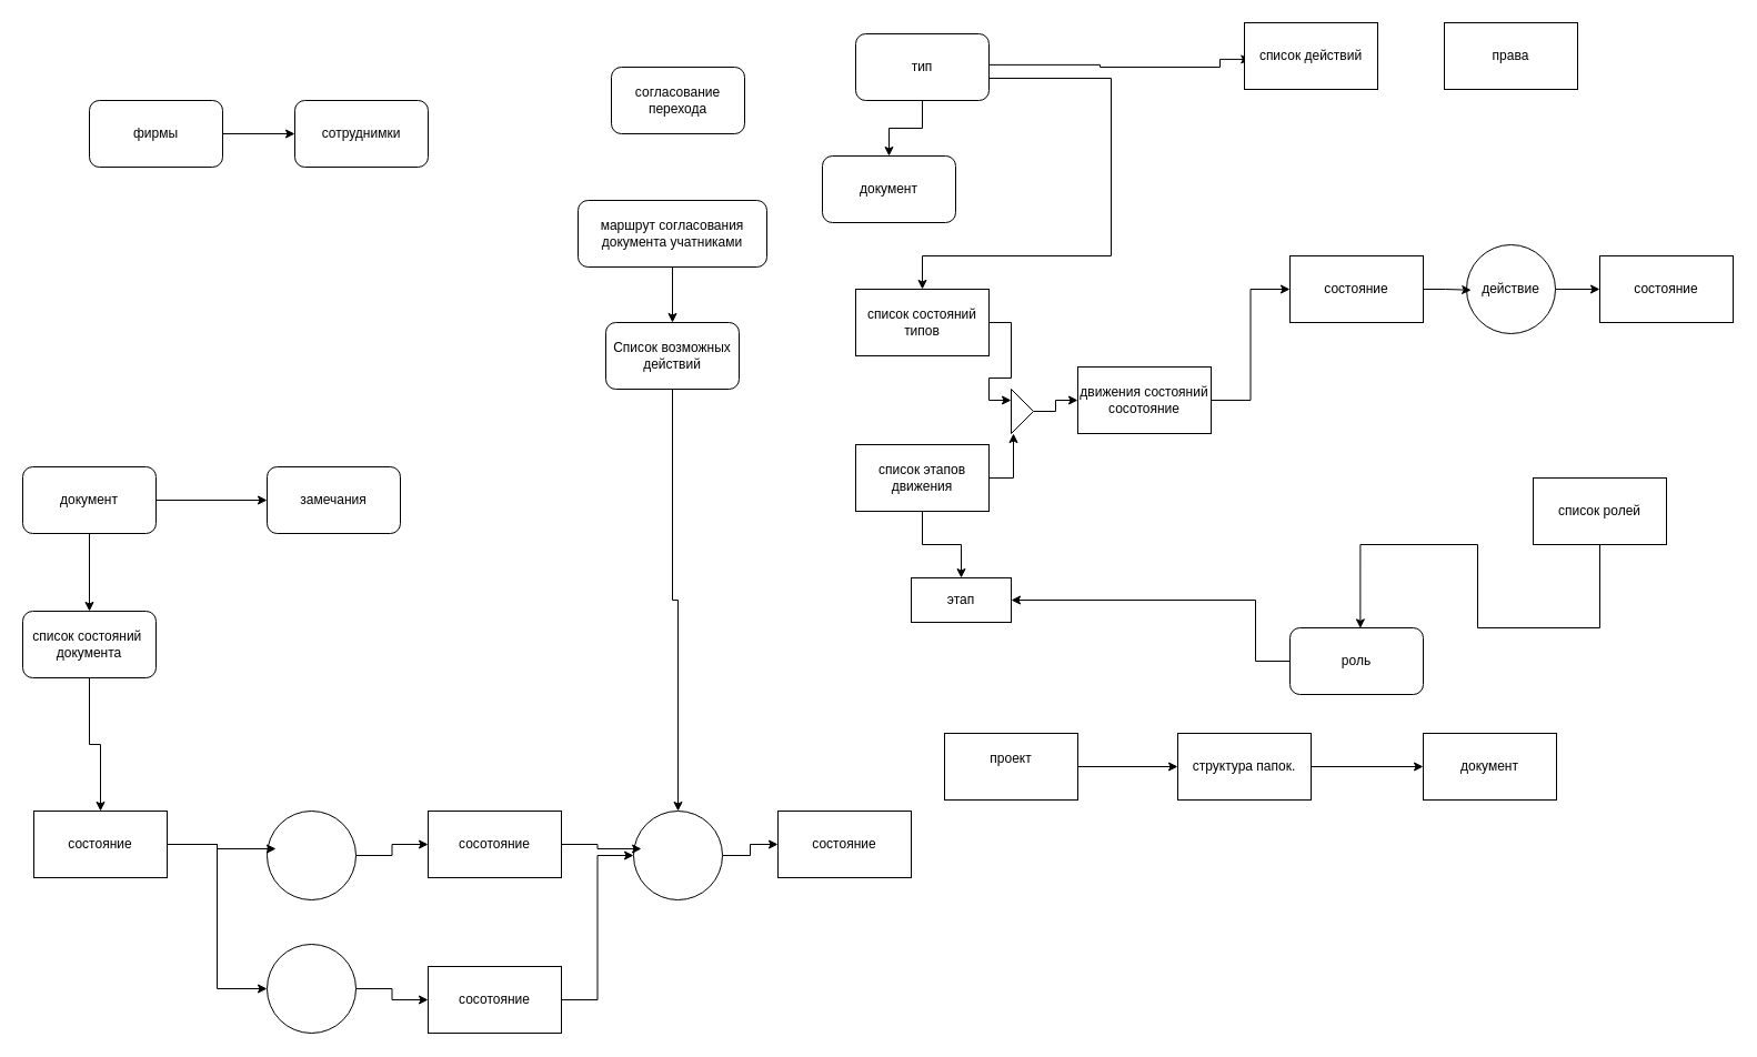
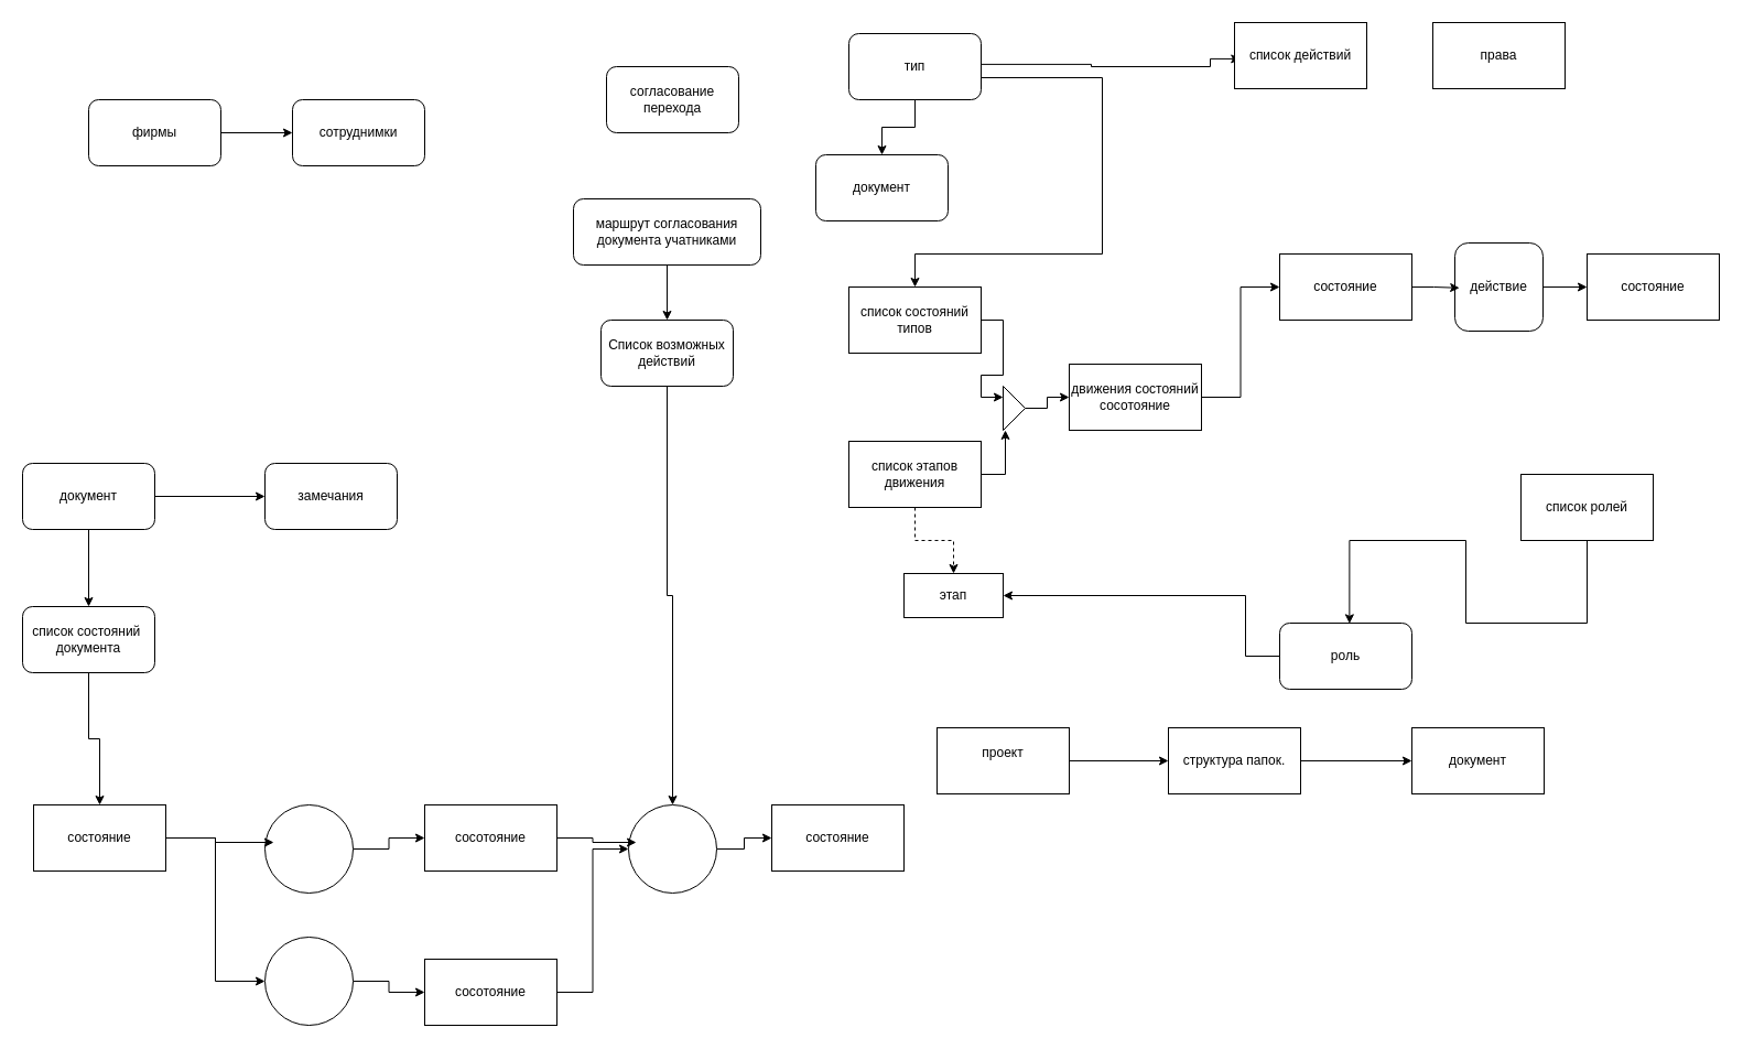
  <mxCell id="0" />
  <mxCell id="1" parent="0" />
  <mxCell id="2" style="edgeStyle=orthogonalEdgeStyle;rounded=0;orthogonalLoop=1;jettySize=auto;html=1;" edge="1" parent="1" source="3" target="4"><mxGeometry relative="1" as="geometry" /></mxCell>
  <mxCell id="3" value="фирмы" style="rounded=1;whiteSpace=wrap;html=1;" vertex="1" parent="1"><mxGeometry x="80" y="90" width="120" height="60" as="geometry" /></mxCell>
  <mxCell id="4" value="сотруднимки" style="rounded=1;whiteSpace=wrap;html=1;" vertex="1" parent="1"><mxGeometry x="265" y="90" width="120" height="60" as="geometry" /></mxCell>
  <mxCell id="5" style="edgeStyle=orthogonalEdgeStyle;rounded=0;orthogonalLoop=1;jettySize=auto;html=1;entryX=0.5;entryY=0;entryDx=0;entryDy=0;" edge="1" parent="1" source="6" target="11"><mxGeometry relative="1" as="geometry" /></mxCell>
  <mxCell id="6" value="документ" style="rounded=1;whiteSpace=wrap;html=1;" vertex="1" parent="1"><mxGeometry x="20" y="420" width="120" height="60" as="geometry" /></mxCell>
  <mxCell id="7" value="" style="edgeStyle=orthogonalEdgeStyle;rounded=0;orthogonalLoop=1;jettySize=auto;html=1;" edge="1" parent="1" source="8" target="29"><mxGeometry relative="1" as="geometry" /></mxCell>
  <mxCell id="8" value="маршрут согласования документа учатниками" style="rounded=1;whiteSpace=wrap;html=1;" vertex="1" parent="1"><mxGeometry x="520" y="180" width="170" height="60" as="geometry" /></mxCell>
  <mxCell id="9" value="согласование перехода" style="rounded=1;whiteSpace=wrap;html=1;" vertex="1" parent="1"><mxGeometry x="550" y="60" width="120" height="60" as="geometry" /></mxCell>
  <mxCell id="10" style="edgeStyle=orthogonalEdgeStyle;rounded=0;orthogonalLoop=1;jettySize=auto;html=1;" edge="1" parent="1" source="11" target="13"><mxGeometry relative="1" as="geometry" /></mxCell>
  <mxCell id="11" value="&lt;div&gt;список состояний&amp;nbsp;&lt;/div&gt;&lt;div&gt;документа&lt;/div&gt;" style="rounded=1;whiteSpace=wrap;html=1;" vertex="1" parent="1"><mxGeometry x="20" y="550" width="120" height="60" as="geometry" /></mxCell>
  <mxCell id="12" style="edgeStyle=orthogonalEdgeStyle;rounded=0;orthogonalLoop=1;jettySize=auto;html=1;entryX=0;entryY=0.5;entryDx=0;entryDy=0;" edge="1" parent="1" source="13" target="27"><mxGeometry relative="1" as="geometry" /></mxCell>
  <mxCell id="13" value="состояние" style="rounded=0;whiteSpace=wrap;html=1;" vertex="1" parent="1"><mxGeometry x="30" y="730" width="120" height="60" as="geometry" /></mxCell>
  <mxCell id="14" value="сосотояние" style="rounded=0;whiteSpace=wrap;html=1;" vertex="1" parent="1"><mxGeometry x="385" y="730" width="120" height="60" as="geometry" /></mxCell>
  <mxCell id="15" value="состояние" style="rounded=0;whiteSpace=wrap;html=1;" vertex="1" parent="1"><mxGeometry x="700" y="730" width="120" height="60" as="geometry" /></mxCell>
  <mxCell id="16" style="edgeStyle=orthogonalEdgeStyle;rounded=0;orthogonalLoop=1;jettySize=auto;html=1;entryX=0;entryY=0.5;entryDx=0;entryDy=0;" edge="1" parent="1" source="17" target="14"><mxGeometry relative="1" as="geometry" /></mxCell>
  <mxCell id="17" value="" style="ellipse;whiteSpace=wrap;html=1;aspect=fixed;" vertex="1" parent="1"><mxGeometry x="240" y="730" width="80" height="80" as="geometry" /></mxCell>
  <mxCell id="18" style="edgeStyle=orthogonalEdgeStyle;rounded=0;orthogonalLoop=1;jettySize=auto;html=1;entryX=0;entryY=0.5;entryDx=0;entryDy=0;" edge="1" parent="1" source="19" target="15"><mxGeometry relative="1" as="geometry" /></mxCell>
  <mxCell id="19" value="" style="ellipse;whiteSpace=wrap;html=1;aspect=fixed;" vertex="1" parent="1"><mxGeometry x="570" y="730" width="80" height="80" as="geometry" /></mxCell>
  <mxCell id="20" style="edgeStyle=orthogonalEdgeStyle;rounded=0;orthogonalLoop=1;jettySize=auto;html=1;entryX=0.1;entryY=0.425;entryDx=0;entryDy=0;entryPerimeter=0;" edge="1" parent="1" source="13" target="17"><mxGeometry relative="1" as="geometry" /></mxCell>
  <mxCell id="21" style="edgeStyle=orthogonalEdgeStyle;rounded=0;orthogonalLoop=1;jettySize=auto;html=1;entryX=0.088;entryY=0.425;entryDx=0;entryDy=0;entryPerimeter=0;" edge="1" parent="1" source="14" target="19"><mxGeometry relative="1" as="geometry" /></mxCell>
  <mxCell id="22" style="edgeStyle=orthogonalEdgeStyle;rounded=0;orthogonalLoop=1;jettySize=auto;html=1;entryX=0;entryY=0.5;entryDx=0;entryDy=0;" edge="1" parent="1" source="6" target="23"><mxGeometry relative="1" as="geometry"><mxPoint x="210" y="465" as="targetPoint" /></mxGeometry></mxCell>
  <mxCell id="23" value="замечания" style="rounded=1;whiteSpace=wrap;html=1;" vertex="1" parent="1"><mxGeometry x="240" y="420" width="120" height="60" as="geometry" /></mxCell>
  <mxCell id="24" style="edgeStyle=orthogonalEdgeStyle;rounded=0;orthogonalLoop=1;jettySize=auto;html=1;entryX=0;entryY=0.5;entryDx=0;entryDy=0;" edge="1" parent="1" source="25" target="19"><mxGeometry relative="1" as="geometry" /></mxCell>
  <mxCell id="25" value="сосотояние" style="rounded=0;whiteSpace=wrap;html=1;" vertex="1" parent="1"><mxGeometry x="385" y="870" width="120" height="60" as="geometry" /></mxCell>
  <mxCell id="26" style="edgeStyle=orthogonalEdgeStyle;rounded=0;orthogonalLoop=1;jettySize=auto;html=1;" edge="1" parent="1" source="27" target="25"><mxGeometry relative="1" as="geometry" /></mxCell>
  <mxCell id="27" value="" style="ellipse;whiteSpace=wrap;html=1;aspect=fixed;" vertex="1" parent="1"><mxGeometry x="240" y="850" width="80" height="80" as="geometry" /></mxCell>
  <mxCell id="28" style="edgeStyle=orthogonalEdgeStyle;rounded=0;orthogonalLoop=1;jettySize=auto;html=1;" edge="1" parent="1" source="29" target="19"><mxGeometry relative="1" as="geometry" /></mxCell>
  <mxCell id="29" value="Список возможных действий" style="whiteSpace=wrap;html=1;rounded=1;" vertex="1" parent="1"><mxGeometry x="545" y="290" width="120" height="60" as="geometry" /></mxCell>
  <mxCell id="30" style="edgeStyle=orthogonalEdgeStyle;rounded=0;orthogonalLoop=1;jettySize=auto;html=1;entryX=0;entryY=0.5;entryDx=0;entryDy=0;" edge="1" parent="1" source="31" target="35"><mxGeometry relative="1" as="geometry" /></mxCell>
- <mxCell id="31" value="действие" style="ellipse;whiteSpace=wrap;html=1;aspect=fixed;" vertex="1" parent="1"><mxGeometry x="1320" y="220" width="80" height="80" as="geometry" /></mxCell>
+ <mxCell id="31" value="действие" style="whiteSpace=wrap;html=1;aspect=fixed;rounded=1;" vertex="1" parent="1"><mxGeometry x="1320" y="220" width="80" height="80" as="geometry" /></mxCell>
  <mxCell id="32" style="edgeStyle=orthogonalEdgeStyle;rounded=0;orthogonalLoop=1;jettySize=auto;html=1;entryX=0;entryY=0.5;entryDx=0;entryDy=0;" edge="1" parent="1" source="33" target="36"><mxGeometry relative="1" as="geometry" /></mxCell>
  <mxCell id="33" value="движения состояний&lt;br&gt;сосотояние" style="rounded=0;whiteSpace=wrap;html=1;" vertex="1" parent="1"><mxGeometry x="970" y="330" width="120" height="60" as="geometry" /></mxCell>
  <mxCell id="34" value="права" style="rounded=0;whiteSpace=wrap;html=1;" vertex="1" parent="1"><mxGeometry x="1300" y="20" width="120" height="60" as="geometry" /></mxCell>
  <mxCell id="35" value="состояние" style="rounded=0;whiteSpace=wrap;html=1;" vertex="1" parent="1"><mxGeometry x="1440" y="230" width="120" height="60" as="geometry" /></mxCell>
  <mxCell id="36" value="состояние" style="rounded=0;whiteSpace=wrap;html=1;" vertex="1" parent="1"><mxGeometry x="1161" y="230" width="120" height="60" as="geometry" /></mxCell>
  <mxCell id="37" style="edgeStyle=orthogonalEdgeStyle;rounded=0;orthogonalLoop=1;jettySize=auto;html=1;exitX=1;exitY=0.5;exitDx=0;exitDy=0;entryX=0.5;entryY=0;entryDx=0;entryDy=0;" edge="1" parent="1" source="41" target="43"><mxGeometry relative="1" as="geometry"><mxPoint x="810" y="360" as="targetPoint" /><Array as="points"><mxPoint x="1000" y="70" /><mxPoint x="1000" y="230" /><mxPoint x="830" y="230" /></Array></mxGeometry></mxCell>
  <mxCell id="38" value="документ" style="rounded=1;whiteSpace=wrap;html=1;" vertex="1" parent="1"><mxGeometry x="740" y="140" width="120" height="60" as="geometry" /></mxCell>
  <mxCell id="39" style="edgeStyle=orthogonalEdgeStyle;rounded=0;orthogonalLoop=1;jettySize=auto;html=1;" edge="1" parent="1" source="41" target="38"><mxGeometry relative="1" as="geometry" /></mxCell>
  <mxCell id="40" style="edgeStyle=orthogonalEdgeStyle;rounded=0;orthogonalLoop=1;jettySize=auto;html=1;entryX=0.044;entryY=0.549;entryDx=0;entryDy=0;entryPerimeter=0;" edge="1" parent="1" target="57"><mxGeometry relative="1" as="geometry"><mxPoint x="1098.08" y="15.12" as="targetPoint" /><mxPoint x="820" y="57.88" as="sourcePoint" /><Array as="points"><mxPoint x="990" y="58" /><mxPoint x="990" y="60" /><mxPoint x="1098" y="60" /><mxPoint x="1098" y="53" /></Array></mxGeometry></mxCell>
  <mxCell id="41" value="тип" style="rounded=1;whiteSpace=wrap;html=1;" vertex="1" parent="1"><mxGeometry x="770" y="30" width="120" height="60" as="geometry" /></mxCell>
  <mxCell id="42" style="edgeStyle=orthogonalEdgeStyle;rounded=0;orthogonalLoop=1;jettySize=auto;html=1;entryX=0;entryY=0.25;entryDx=0;entryDy=0;" edge="1" parent="1" source="43" target="47"><mxGeometry relative="1" as="geometry" /></mxCell>
  <mxCell id="43" value="список состояний типов" style="rounded=0;whiteSpace=wrap;html=1;" vertex="1" parent="1"><mxGeometry x="770" y="260" width="120" height="60" as="geometry" /></mxCell>
- <mxCell id="44" value="" style="edgeStyle=orthogonalEdgeStyle;rounded=0;orthogonalLoop=1;jettySize=auto;html=1;" edge="1" parent="1" source="45" target="50"><mxGeometry relative="1" as="geometry" /></mxCell>
+ <mxCell id="44" value="" style="edgeStyle=orthogonalEdgeStyle;rounded=0;orthogonalLoop=1;jettySize=auto;html=1;dashed=1;" edge="1" parent="1" source="45" target="50"><mxGeometry relative="1" as="geometry" /></mxCell>
  <mxCell id="45" value="список этапов движения" style="rounded=0;whiteSpace=wrap;html=1;" vertex="1" parent="1"><mxGeometry x="770" y="400" width="120" height="60" as="geometry" /></mxCell>
  <mxCell id="46" style="edgeStyle=orthogonalEdgeStyle;rounded=0;orthogonalLoop=1;jettySize=auto;html=1;" edge="1" parent="1" source="47" target="33"><mxGeometry relative="1" as="geometry" /></mxCell>
  <mxCell id="47" value="" style="triangle;whiteSpace=wrap;html=1;" vertex="1" parent="1"><mxGeometry x="910" y="350" width="20" height="40" as="geometry" /></mxCell>
  <mxCell id="48" style="edgeStyle=orthogonalEdgeStyle;rounded=0;orthogonalLoop=1;jettySize=auto;html=1;entryX=0.1;entryY=1;entryDx=0;entryDy=0;entryPerimeter=0;" edge="1" parent="1" source="45" target="47"><mxGeometry relative="1" as="geometry" /></mxCell>
  <mxCell id="49" style="edgeStyle=orthogonalEdgeStyle;rounded=0;orthogonalLoop=1;jettySize=auto;html=1;entryX=0.052;entryY=0.51;entryDx=0;entryDy=0;entryPerimeter=0;" edge="1" parent="1" source="36" target="31"><mxGeometry relative="1" as="geometry" /></mxCell>
  <mxCell id="50" value="этап" style="whiteSpace=wrap;html=1;rounded=0;" vertex="1" parent="1"><mxGeometry x="820" y="520" width="90" height="40" as="geometry" /></mxCell>
  <mxCell id="51" style="edgeStyle=orthogonalEdgeStyle;rounded=0;orthogonalLoop=1;jettySize=auto;html=1;entryX=1;entryY=0.5;entryDx=0;entryDy=0;exitX=0;exitY=0.5;exitDx=0;exitDy=0;" edge="1" parent="1" source="54" target="50"><mxGeometry relative="1" as="geometry"><mxPoint x="1171" y="510" as="sourcePoint" /><Array as="points"><mxPoint x="1130" y="595" /><mxPoint x="1130" y="540" /></Array></mxGeometry></mxCell>
  <mxCell id="52" value="" style="edgeStyle=orthogonalEdgeStyle;rounded=0;orthogonalLoop=1;jettySize=auto;html=1;entryX=0.528;entryY=0.006;entryDx=0;entryDy=0;entryPerimeter=0;" edge="1" parent="1" source="53" target="54"><mxGeometry relative="1" as="geometry"><mxPoint x="1440" y="570" as="targetPoint" /><Array as="points"><mxPoint x="1440" y="565" /><mxPoint x="1330" y="565" /><mxPoint x="1330" y="490" /></Array></mxGeometry></mxCell>
  <mxCell id="53" value="список ролей" style="rounded=0;whiteSpace=wrap;html=1;" vertex="1" parent="1"><mxGeometry x="1380" y="430" width="120" height="60" as="geometry" /></mxCell>
  <mxCell id="54" value="роль" style="rounded=1;whiteSpace=wrap;html=1;" vertex="1" parent="1"><mxGeometry x="1161" y="565" width="120" height="60" as="geometry" /></mxCell>
  <mxCell id="55" value="" style="edgeStyle=orthogonalEdgeStyle;rounded=0;orthogonalLoop=1;jettySize=auto;html=1;" edge="1" parent="1" source="56" target="59"><mxGeometry relative="1" as="geometry" /></mxCell>
  <mxCell id="56" value="&lt;div&gt;проект&lt;/div&gt;&lt;div&gt;&lt;br&gt;&lt;/div&gt;" style="rounded=0;whiteSpace=wrap;html=1;" vertex="1" parent="1"><mxGeometry x="850" y="660" width="120" height="60" as="geometry" /></mxCell>
  <mxCell id="57" value="список действий" style="rounded=0;whiteSpace=wrap;html=1;" vertex="1" parent="1"><mxGeometry x="1120" y="20" width="120" height="60" as="geometry" /></mxCell>
  <mxCell id="58" value="" style="edgeStyle=orthogonalEdgeStyle;rounded=0;orthogonalLoop=1;jettySize=auto;html=1;" edge="1" parent="1" source="59" target="60"><mxGeometry relative="1" as="geometry" /></mxCell>
  <mxCell id="59" value="структура папок." style="whiteSpace=wrap;html=1;rounded=0;" vertex="1" parent="1"><mxGeometry x="1060" y="660" width="120" height="60" as="geometry" /></mxCell>
  <mxCell id="60" value="документ" style="whiteSpace=wrap;html=1;rounded=0;" vertex="1" parent="1"><mxGeometry x="1281" y="660" width="120" height="60" as="geometry" /></mxCell>
